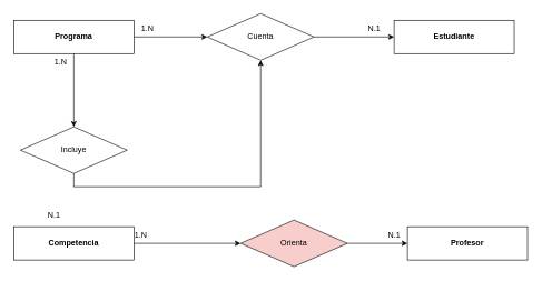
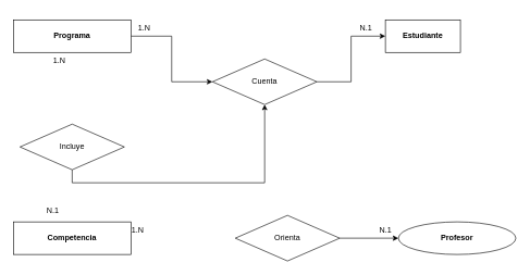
  <mxCell id="0" />
  <mxCell id="1" parent="0" />
  <mxCell id="2" style="edgeStyle=orthogonalEdgeStyle;rounded=0;orthogonalLoop=1;jettySize=auto;html=1;exitX=1;exitY=0.5;exitDx=0;exitDy=0;entryX=0;entryY=0.5;entryDx=0;entryDy=0;" edge="1" parent="1" source="4" target="12"><mxGeometry relative="1" as="geometry" /></mxCell>
- <mxCell id="3" style="edgeStyle=orthogonalEdgeStyle;rounded=0;orthogonalLoop=1;jettySize=auto;html=1;exitX=0.5;exitY=1;exitDx=0;exitDy=0;entryX=0.5;entryY=0;entryDx=0;entryDy=0;" edge="1" parent="1" source="4" target="10"><mxGeometry relative="1" as="geometry" /></mxCell>
  <mxCell id="4" value="&lt;b&gt;Programa&lt;/b&gt;" style="rounded=0;whiteSpace=wrap;html=1;" vertex="1" parent="1"><mxGeometry x="20" y="30" width="180" height="50" as="geometry" /></mxCell>
- <mxCell id="5" value="&lt;b&gt;Profesor&lt;/b&gt;" style="rounded=0;whiteSpace=wrap;html=1;" vertex="1" parent="1"><mxGeometry x="610" y="340" width="180" height="50" as="geometry" /></mxCell>
- <mxCell id="6" style="edgeStyle=orthogonalEdgeStyle;rounded=0;orthogonalLoop=1;jettySize=auto;html=1;exitX=1;exitY=0.5;exitDx=0;exitDy=0;entryX=0;entryY=0.5;entryDx=0;entryDy=0;" edge="1" parent="1" source="7" target="14"><mxGeometry relative="1" as="geometry" /></mxCell>
+ <mxCell id="5" value="&lt;b&gt;Profesor&lt;/b&gt;" style="ellipse;whiteSpace=wrap;html=1;" vertex="1" parent="1"><mxGeometry x="610" y="340" width="180" height="50" as="geometry" /></mxCell>
  <mxCell id="7" value="&lt;b&gt;Competencia&lt;/b&gt;" style="rounded=0;whiteSpace=wrap;html=1;" vertex="1" parent="1"><mxGeometry x="20" y="340" width="180" height="50" as="geometry" /></mxCell>
- <mxCell id="8" value="&lt;b&gt;Estudiante&lt;/b&gt;" style="rounded=0;whiteSpace=wrap;html=1;" vertex="1" parent="1"><mxGeometry x="590" y="30" width="180" height="50" as="geometry" /></mxCell>
+ <mxCell id="8" value="&lt;b&gt;Estudiante&lt;/b&gt;" style="rounded=0;whiteSpace=wrap;html=1;" vertex="1" parent="1"><mxGeometry x="590" y="30" width="115" height="50" as="geometry" /></mxCell>
  <mxCell id="9" style="edgeStyle=orthogonalEdgeStyle;rounded=0;orthogonalLoop=1;jettySize=auto;html=1;exitX=0.5;exitY=1;exitDx=0;exitDy=0;" edge="1" parent="1" source="10" target="12"><mxGeometry relative="1" as="geometry" /></mxCell>
  <mxCell id="10" value="Incluye" style="rhombus;whiteSpace=wrap;html=1;" vertex="1" parent="1"><mxGeometry x="30" y="190" width="160" height="70" as="geometry" /></mxCell>
  <mxCell id="11" style="edgeStyle=orthogonalEdgeStyle;rounded=0;orthogonalLoop=1;jettySize=auto;html=1;exitX=1;exitY=0.5;exitDx=0;exitDy=0;entryX=0;entryY=0.5;entryDx=0;entryDy=0;" edge="1" parent="1" source="12" target="8"><mxGeometry relative="1" as="geometry" /></mxCell>
- <mxCell id="12" value="Cuenta" style="rhombus;whiteSpace=wrap;html=1;" vertex="1" parent="1"><mxGeometry x="310" y="20" width="160" height="70" as="geometry" /></mxCell>
+ <mxCell id="12" value="Cuenta" style="rhombus;whiteSpace=wrap;html=1;" vertex="1" parent="1"><mxGeometry x="325" y="90" width="160" height="70" as="geometry" /></mxCell>
  <mxCell id="13" style="edgeStyle=orthogonalEdgeStyle;rounded=0;orthogonalLoop=1;jettySize=auto;html=1;exitX=1;exitY=0.5;exitDx=0;exitDy=0;entryX=0;entryY=0.5;entryDx=0;entryDy=0;" edge="1" parent="1" source="14" target="5"><mxGeometry relative="1" as="geometry" /></mxCell>
- <mxCell id="14" value="Orienta" style="rhombus;whiteSpace=wrap;html=1;fillColor=#f8cecc;" vertex="1" parent="1"><mxGeometry x="360" y="330" width="160" height="70" as="geometry" /></mxCell>
+ <mxCell id="14" value="Orienta" style="rhombus;whiteSpace=wrap;html=1;" vertex="1" parent="1"><mxGeometry x="360" y="330" width="160" height="70" as="geometry" /></mxCell>
  <mxCell id="15" value="1.N" style="text;html=1;align=center;verticalAlign=middle;resizable=0;points=[];autosize=1;strokeColor=none;fillColor=none;" vertex="1" parent="1"><mxGeometry x="200" y="28" width="40" height="30" as="geometry" /></mxCell>
  <mxCell id="16" value="N.1" style="text;html=1;align=center;verticalAlign=middle;resizable=0;points=[];autosize=1;strokeColor=none;fillColor=none;" vertex="1" parent="1"><mxGeometry x="540" y="28" width="40" height="30" as="geometry" /></mxCell>
  <mxCell id="17" value="1.N" style="text;html=1;align=center;verticalAlign=middle;resizable=0;points=[];autosize=1;strokeColor=none;fillColor=none;" vertex="1" parent="1"><mxGeometry x="70" y="78" width="40" height="30" as="geometry" /></mxCell>
  <mxCell id="18" value="N.1" style="text;html=1;align=center;verticalAlign=middle;resizable=0;points=[];autosize=1;strokeColor=none;fillColor=none;" vertex="1" parent="1"><mxGeometry x="60" y="308" width="40" height="30" as="geometry" /></mxCell>
  <mxCell id="19" value="1.N" style="text;html=1;align=center;verticalAlign=middle;resizable=0;points=[];autosize=1;strokeColor=none;fillColor=none;" vertex="1" parent="1"><mxGeometry x="190" y="338" width="40" height="30" as="geometry" /></mxCell>
  <mxCell id="20" value="N.1" style="text;html=1;align=center;verticalAlign=middle;resizable=0;points=[];autosize=1;strokeColor=none;fillColor=none;" vertex="1" parent="1"><mxGeometry x="570" y="338" width="40" height="30" as="geometry" /></mxCell>
